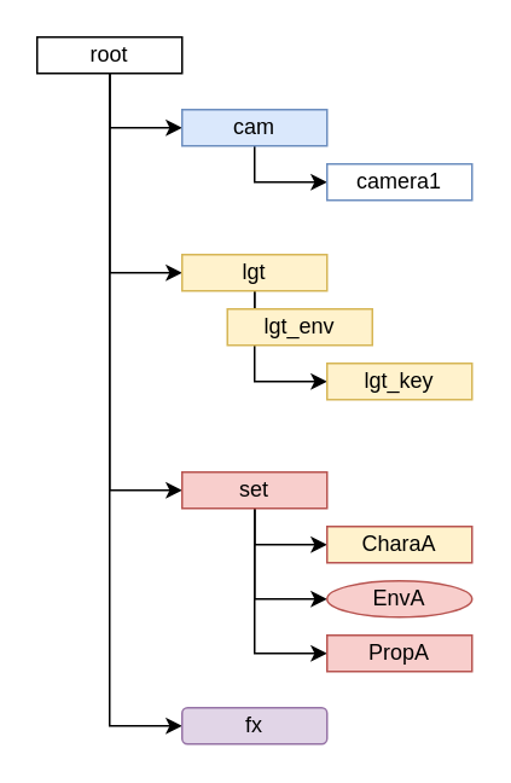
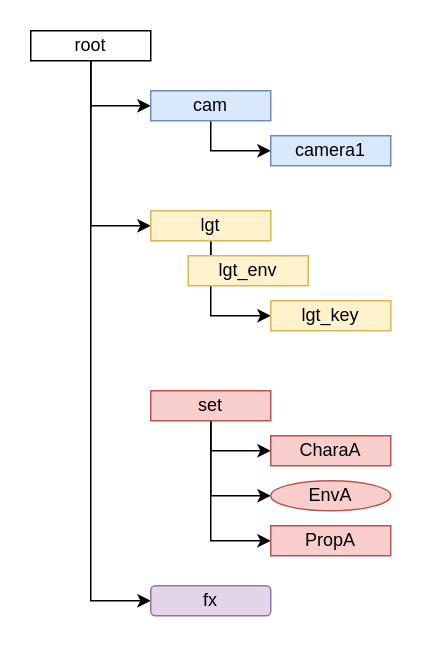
  <mxCell id="0" />
  <mxCell id="1" parent="0" />
  <mxCell id="2" style="edgeStyle=none;html=1;entryX=0;entryY=0.5;entryDx=0;entryDy=0;jumpSize=6;arcSize=0;" parent="1" source="6" target="8" edge="1"><mxGeometry relative="1" as="geometry"><Array as="points"><mxPoint x="60" y="70" /></Array></mxGeometry></mxCell>
  <mxCell id="3" style="edgeStyle=orthogonalEdgeStyle;rounded=0;orthogonalLoop=1;jettySize=auto;html=1;entryX=0;entryY=0.5;entryDx=0;entryDy=0;" edge="1" parent="1" source="6" target="12"><mxGeometry relative="1" as="geometry" /></mxCell>
- <mxCell id="4" style="edgeStyle=orthogonalEdgeStyle;rounded=0;orthogonalLoop=1;jettySize=auto;html=1;entryX=0;entryY=0.5;entryDx=0;entryDy=0;" edge="1" parent="1" source="6" target="18"><mxGeometry relative="1" as="geometry" /></mxCell>
  <mxCell id="5" style="edgeStyle=orthogonalEdgeStyle;rounded=0;orthogonalLoop=1;jettySize=auto;html=1;entryX=0;entryY=0.5;entryDx=0;entryDy=0;" edge="1" parent="1" source="6" target="22"><mxGeometry relative="1" as="geometry" /></mxCell>
  <mxCell id="6" value="root" style="rounded=0;whiteSpace=wrap;html=1;" parent="1" vertex="1"><mxGeometry x="20" y="20" width="80" height="20" as="geometry" /></mxCell>
  <mxCell id="7" style="edgeStyle=orthogonalEdgeStyle;rounded=0;orthogonalLoop=1;jettySize=auto;html=1;entryX=0;entryY=0.5;entryDx=0;entryDy=0;" edge="1" parent="1" source="8" target="9"><mxGeometry relative="1" as="geometry" /></mxCell>
  <mxCell id="8" value="cam" style="rounded=0;whiteSpace=wrap;html=1;fillColor=#dae8fc;strokeColor=#6c8ebf;" parent="1" vertex="1"><mxGeometry x="100" y="60" width="80" height="20" as="geometry" /></mxCell>
- <mxCell id="9" value="camera1" style="rounded=0;whiteSpace=wrap;html=1;fillColor=#ffffff;strokeColor=#6c8ebf;" parent="1" vertex="1"><mxGeometry x="180" y="90" width="80" height="20" as="geometry" /></mxCell>
+ <mxCell id="9" value="camera1" style="rounded=0;whiteSpace=wrap;html=1;fillColor=#dae8fc;strokeColor=#6c8ebf;" parent="1" vertex="1"><mxGeometry x="180" y="90" width="80" height="20" as="geometry" /></mxCell>
  <mxCell id="10" style="edgeStyle=orthogonalEdgeStyle;rounded=0;orthogonalLoop=1;jettySize=auto;html=1;entryX=0;entryY=0.5;entryDx=0;entryDy=0;" edge="1" parent="1" source="12" target="13"><mxGeometry relative="1" as="geometry" /></mxCell>
  <mxCell id="11" style="edgeStyle=orthogonalEdgeStyle;rounded=0;orthogonalLoop=1;jettySize=auto;html=1;entryX=0;entryY=0.5;entryDx=0;entryDy=0;" edge="1" parent="1" source="12" target="14"><mxGeometry relative="1" as="geometry" /></mxCell>
  <mxCell id="12" value="lgt" style="rounded=0;whiteSpace=wrap;html=1;fillColor=#fff2cc;strokeColor=#d6b656;" parent="1" vertex="1"><mxGeometry x="100" y="140" width="80" height="20" as="geometry" /></mxCell>
  <mxCell id="13" value="lgt_env" style="rounded=0;whiteSpace=wrap;html=1;fillColor=#fff2cc;strokeColor=#d6b656;" vertex="1" parent="1"><mxGeometry x="125" y="170" width="80" height="20" as="geometry" /></mxCell>
  <mxCell id="14" value="lgt_key" style="rounded=0;whiteSpace=wrap;html=1;fillColor=#fff2cc;strokeColor=#d6b656;" vertex="1" parent="1"><mxGeometry x="180" y="200" width="80" height="20" as="geometry" /></mxCell>
  <mxCell id="15" style="edgeStyle=orthogonalEdgeStyle;rounded=0;orthogonalLoop=1;jettySize=auto;html=1;entryX=0;entryY=0.5;entryDx=0;entryDy=0;" edge="1" parent="1" source="18" target="19"><mxGeometry relative="1" as="geometry" /></mxCell>
  <mxCell id="16" style="edgeStyle=orthogonalEdgeStyle;rounded=0;orthogonalLoop=1;jettySize=auto;html=1;entryX=0;entryY=0.5;entryDx=0;entryDy=0;" edge="1" parent="1" source="18" target="20"><mxGeometry relative="1" as="geometry" /></mxCell>
  <mxCell id="17" style="edgeStyle=orthogonalEdgeStyle;rounded=0;orthogonalLoop=1;jettySize=auto;html=1;entryX=0;entryY=0.5;entryDx=0;entryDy=0;" edge="1" parent="1" source="18" target="21"><mxGeometry relative="1" as="geometry" /></mxCell>
  <mxCell id="18" value="set" style="rounded=0;whiteSpace=wrap;html=1;fillColor=#f8cecc;strokeColor=#b85450;" vertex="1" parent="1"><mxGeometry x="100" y="260" width="80" height="20" as="geometry" /></mxCell>
- <mxCell id="19" value="CharaA" style="rounded=0;whiteSpace=wrap;html=1;fillColor=#fff2cc;strokeColor=#b85450;" vertex="1" parent="1"><mxGeometry x="180" y="290" width="80" height="20" as="geometry" /></mxCell>
+ <mxCell id="19" value="CharaA" style="rounded=0;whiteSpace=wrap;html=1;fillColor=#f8cecc;strokeColor=#b85450;" vertex="1" parent="1"><mxGeometry x="180" y="290" width="80" height="20" as="geometry" /></mxCell>
  <mxCell id="20" value="EnvA" style="ellipse;whiteSpace=wrap;html=1;fillColor=#f8cecc;strokeColor=#b85450;" vertex="1" parent="1"><mxGeometry x="180" y="320" width="80" height="20" as="geometry" /></mxCell>
  <mxCell id="21" value="PropA" style="rounded=0;whiteSpace=wrap;html=1;fillColor=#f8cecc;strokeColor=#b85450;" vertex="1" parent="1"><mxGeometry x="180" y="350" width="80" height="20" as="geometry" /></mxCell>
  <mxCell id="22" value="fx" style="whiteSpace=wrap;html=1;fillColor=#e1d5e7;strokeColor=#9673a6;rounded=1;" vertex="1" parent="1"><mxGeometry x="100" y="390" width="80" height="20" as="geometry" /></mxCell>
